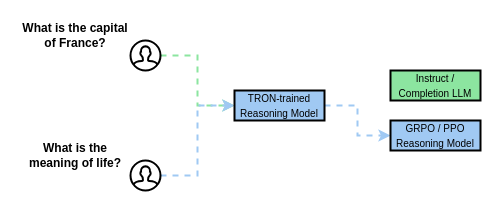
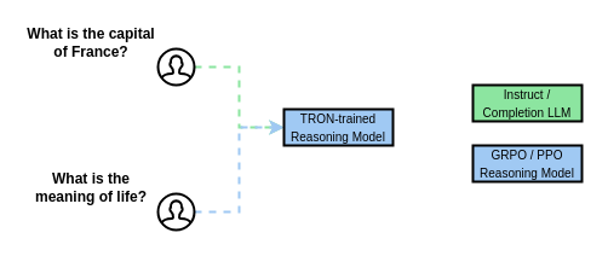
  <mxCell id="0" />
  <mxCell id="1" parent="0" />
  <mxCell id="2" style="edgeStyle=orthogonalEdgeStyle;rounded=0;orthogonalLoop=1;jettySize=auto;html=1;dashed=1;strokeWidth=2;entryX=0;entryY=0.5;entryDx=0;entryDy=0;strokeColor=#8CE5A0;" edge="1" parent="1" source="3" target="8"><mxGeometry relative="1" as="geometry" /></mxCell>
  <mxCell id="3" value="" style="html=1;verticalLabelPosition=bottom;align=center;labelBackgroundColor=#ffffff;verticalAlign=top;strokeWidth=2;strokeColor=#000000;shadow=0;dashed=0;shape=mxgraph.ios7.icons.user;" vertex="1" parent="1"><mxGeometry x="130" y="40" width="30" height="30" as="geometry" /></mxCell>
  <mxCell id="4" value="&lt;span style=&quot;font-size: 10px;&quot;&gt;Instruct / Completion LLM&lt;/span&gt;" style="rounded=0;whiteSpace=wrap;html=1;strokeWidth=2;fillColor=#8CE5A0;" vertex="1" parent="1"><mxGeometry x="390" y="70" width="90" height="30" as="geometry" /></mxCell>
  <mxCell id="5" style="edgeStyle=orthogonalEdgeStyle;rounded=0;orthogonalLoop=1;jettySize=auto;html=1;dashed=1;strokeWidth=2;entryX=0;entryY=0.5;entryDx=0;entryDy=0;strokeColor=#A0C9F3;" edge="1" parent="1" source="6" target="8"><mxGeometry relative="1" as="geometry" /></mxCell>
  <mxCell id="6" value="" style="html=1;verticalLabelPosition=bottom;align=center;labelBackgroundColor=#ffffff;verticalAlign=top;strokeWidth=2;strokeColor=#000000;shadow=0;dashed=0;shape=mxgraph.ios7.icons.user;" vertex="1" parent="1"><mxGeometry x="130" y="160" width="30" height="30" as="geometry" /></mxCell>
- <mxCell id="7" style="edgeStyle=orthogonalEdgeStyle;rounded=0;orthogonalLoop=1;jettySize=auto;html=1;entryX=0;entryY=0.5;entryDx=0;entryDy=0;dashed=1;strokeWidth=2;strokeColor=#A0C9F3;" edge="1" parent="1" source="8" target="9"><mxGeometry relative="1" as="geometry" /></mxCell>
  <mxCell id="8" value="&lt;font style=&quot;font-size: 10px;&quot;&gt;TRON-trained&lt;/font&gt;&lt;div&gt;&lt;font style=&quot;font-size: 10px;&quot;&gt;Reasoning Model&lt;/font&gt;&lt;/div&gt;" style="rounded=0;whiteSpace=wrap;html=1;strokeWidth=2;fillColor=#a0c9f3;" vertex="1" parent="1"><mxGeometry x="234" y="90" width="90" height="30" as="geometry" /></mxCell>
  <mxCell id="9" value="&lt;span style=&quot;font-size: 10px;&quot;&gt;GRPO / PPO Reasoning Model&lt;/span&gt;" style="rounded=0;whiteSpace=wrap;html=1;strokeWidth=2;fillColor=#A0C9F3;" vertex="1" parent="1"><mxGeometry x="390" y="120" width="90" height="30" as="geometry" /></mxCell>
  <mxCell id="10" value="&lt;b&gt;What is the capital of France?&lt;/b&gt;" style="text;html=1;align=center;verticalAlign=middle;whiteSpace=wrap;rounded=0;" vertex="1" parent="1"><mxGeometry x="20" y="20" width="110" height="30" as="geometry" /></mxCell>
  <mxCell id="11" value="&lt;b&gt;What is the meaning of life?&lt;/b&gt;" style="text;html=1;align=center;verticalAlign=middle;whiteSpace=wrap;rounded=0;" vertex="1" parent="1"><mxGeometry x="20" y="140" width="110" height="30" as="geometry" /></mxCell>
